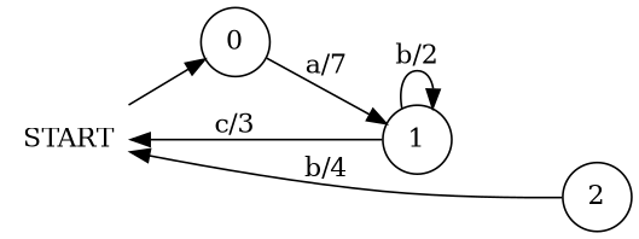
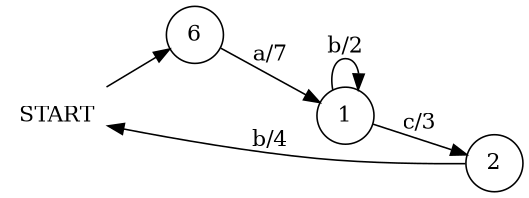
  digraph {
    rankdir=LR
    node [shape=circle]
    n1 [label=START shape=plaintext]
-   0
+   0 [label=6]
    1
    2
    n1 -> 0
    0 -> 1 [label="a/7"]
    1 -> 1 [label="b/2"]
-   1 -> n1 [label="c/3"]
+   1 -> 2 [label="c/3"]
    2 -> n1 [label="b/4"]
  }
